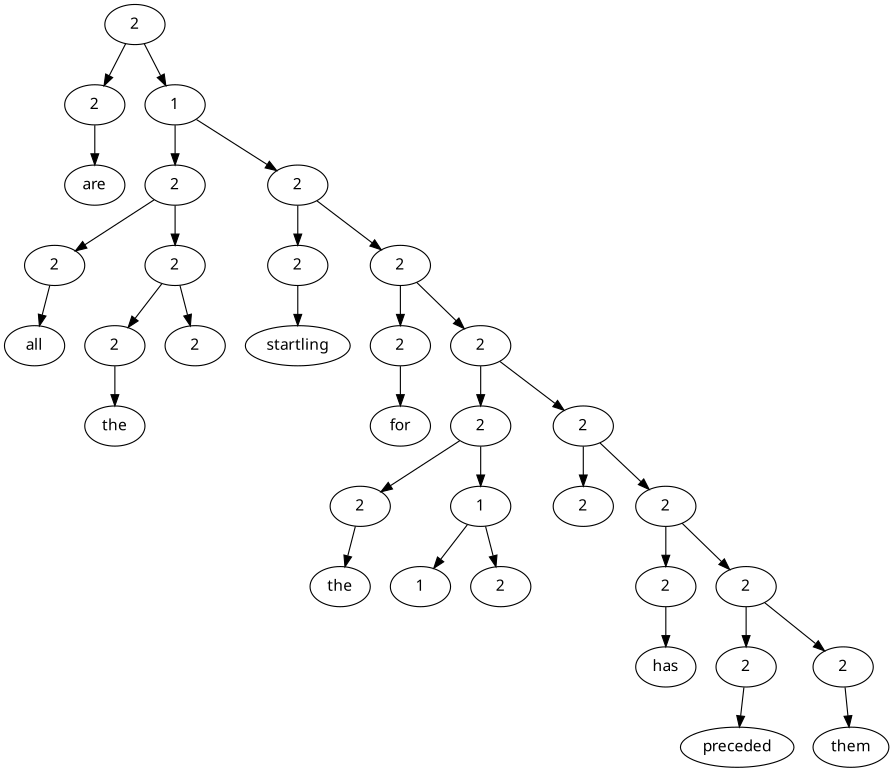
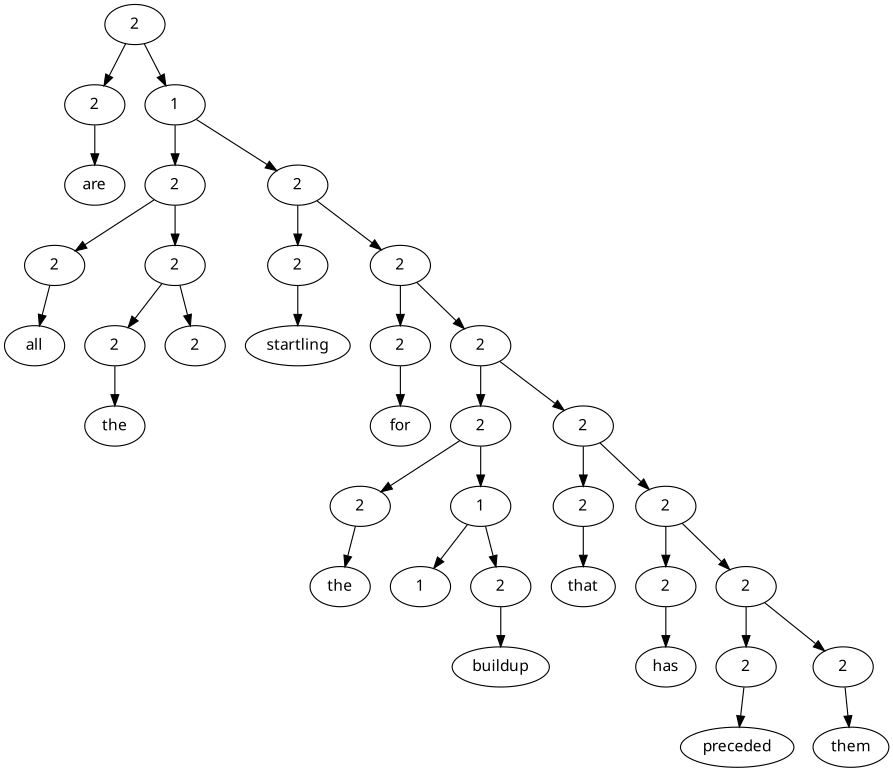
  digraph {
    fontname="Noto Sans"
    node [fontname="Noto Sans"]
    edge [fontname="Noto Sans"]
    n1 [label=2]
    n2 [label=2]
    n3 [label=1]
    n4 [label=are]
    n5 [label=2]
    n6 [label=2]
    n7 [label=2]
    n8 [label=2]
    n9 [label=2]
    n10 [label=2]
    n11 [label=all]
    n12 [label=2]
    n13 [label=2]
    n14 [label=startling]
    n15 [label=2]
    n16 [label=2]
    n17 [label=the]
    n18 [label=for]
    n19 [label=2]
    n20 [label=2]
    n21 [label=2]
    n22 [label=1]
    n23 [label=2]
    n24 [label=2]
    n25 [label=the]
    n26 [label=1]
    n27 [label=2]
+   n28 [label=that]
    n29 [label=2]
    n30 [label=2]
+   n31 [label=buildup]
    n32 [label=has]
    n33 [label=2]
    n34 [label=2]
    n35 [label=preceded]
    n36 [label=them]
    n1 -> n2
    n1 -> n3
    n2 -> n4
    n3 -> n5
    n3 -> n6
    n5 -> n7
    n5 -> n8
    n6 -> n9
    n6 -> n10
    n7 -> n11
    n8 -> n12
    n8 -> n13
    n9 -> n14
    n10 -> n15
    n10 -> n16
    n12 -> n17
    n15 -> n18
    n16 -> n19
    n16 -> n20
    n19 -> n21
    n19 -> n22
    n20 -> n23
    n20 -> n24
    n21 -> n25
    n22 -> n26
    n22 -> n27
+   n23 -> n28
    n24 -> n29
    n24 -> n30
+   n27 -> n31
    n29 -> n32
    n30 -> n33
    n30 -> n34
    n33 -> n35
    n34 -> n36
  }
